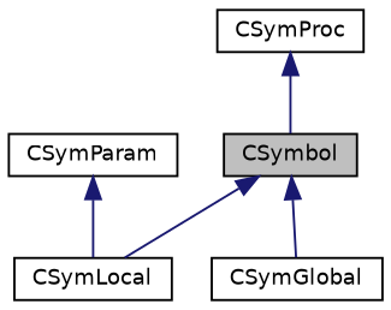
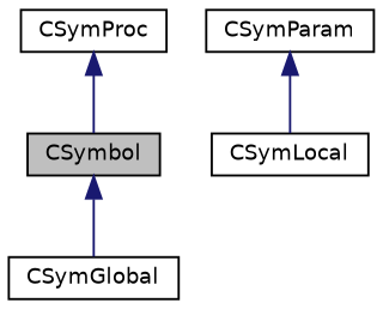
  digraph {
    node [color=black fillcolor=white fontname=Helvetica fontsize=10 shape=record style=filled]
    edge [color=midnightblue dir=back fontname=Helvetica fontsize=10 labelfontname=Helvetica labelfontsize=10 style=solid]
    n1 [fillcolor=grey75 fontcolor=black height=0.2 label=CSymbol width=0.4]
    n2 [height=0.2 label=CSymGlobal width=0.4]
    n3 [height=0.2 label=CSymLocal width=0.4]
    n4 [height=0.2 label=CSymProc width=0.4]
    n5 [height=0.2 label=CSymParam width=0.4]
    n1 -> n2
-   n1 -> n3
    n4 -> n1
    n5 -> n3
  }
